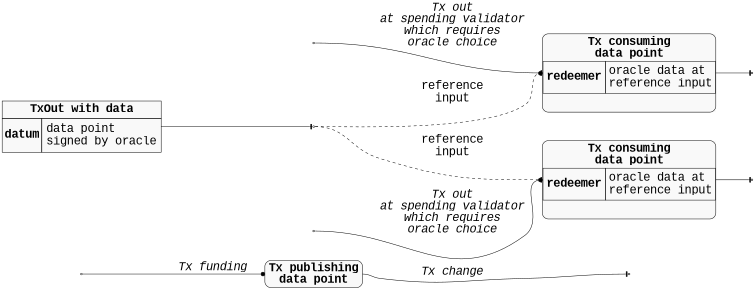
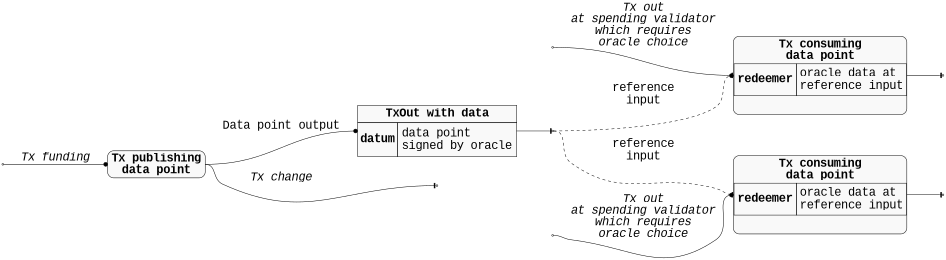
  digraph {
    nodesep=0.8
    rankdir=LR
    ranksep=1
    node [fillcolor="#f9f9f9" fontname="Courier New" fontsize="24pt" shape=point style=filled]
    edge [arrowhead=tee color="#aaa" fontname="Courier New" fontsize="24pt" headport=w tailport=e]
    n1 [color="#aaa" label=<<b>Tx publishing<br />data point</b>> shape=box style="rounded,filled"]
    n2 [border=1 color="#000" label=<     <TABLE CELLSPACING="0" CELLPADDING="4" border="0" CELLBORDER="1" color="#aaa">       <TR>         <TD colspan="2" align="center"><b>TxOut with data</b></TD>       </TR>       <TR>         <TD align="left"><b>datum</b></TD>         <TD align="left" balign="left" cellpadding="8">data point<br/>signed by oracle</TD>       </TR>     </TABLE>   > shape=plain]
    change
    FundingOutput
    DataPointOutputPoint
    n6 [color="#aaa" label=<     <TABLE CELLSPACING="0" CELLPADDING="4" border="1" CELLBORDER="0" style="rounded" color="#aaa">       <TR>         <TD colspan="2" align="center"><b>Tx consuming<br/>data point</b></TD>       </TR>       <TR>         <TD CELLPADDING="0">           <TABLE CELLSPACING="0" CELLPADDING="6" border="0" CELLBORDER="0">             <TR>               <TD border="1" align="left"><b>redeemer</b></TD>               <TD border="1" align="left" balign="left">oracle data at<br/>reference input</TD>             </TR>             <TR>               <TD collspan="2" align="center"> </TD>             </TR>           </TABLE>         </TD>       </TR>     </TABLE>   > shape=plain]
    n7 [color="#aaa" label=<     <TABLE CELLSPACING="0" CELLPADDING="4" border="1" CELLBORDER="0" style="rounded" color="#aaa">       <TR>         <TD colspan="2" align="center"><b>Tx consuming<br/>data point</b></TD>       </TR>       <TR>         <TD CELLPADDING="0">           <TABLE CELLSPACING="0" CELLPADDING="6" border="0" CELLBORDER="0">             <TR>               <TD border="1" align="left"><b>redeemer</b></TD>               <TD border="1" align="left" balign="left">oracle data at<br/>reference input</TD>             </TR>             <TR>               <TD collspan="2" align="center"> </TD>             </TR>           </TABLE>         </TD>       </TR>     </TABLE>   > shape=plain]
    SpendingValidatorInitialThreadPoint
    SpendingValidatorThreadPoint
    AnotherSpendingValidatorInitialThreadPoint
    AnotherSpendingValidatorThreadPoint
+   n1 -> n2 [arrowhead=dot label=<Data point output>]
    n1 -> change [label=<<i>Tx change</i>>]
    n2 -> DataPointOutputPoint
    FundingOutput -> n1 [arrowhead=dot label=<<i>Tx funding</i>>]
    DataPointOutputPoint -> n6 [arrowhead=dot fontcolor="#888" label=<reference<br/>input> splines=ortho style=dashed]
    DataPointOutputPoint -> n7 [fontcolor="#888" label=<reference<br/>input> splines=ortho style=dashed]
    n6 -> SpendingValidatorThreadPoint
    n7 -> AnotherSpendingValidatorThreadPoint
    SpendingValidatorInitialThreadPoint -> n6 [label=<<i>Tx out<br/>at spending validator<br/>which requires<br/>oracle choice</i>>]
    AnotherSpendingValidatorInitialThreadPoint -> n7 [arrowhead=dot label=<<i>Tx out<br/>at spending validator<br/>which requires<br/>oracle choice</i>>]
  }
